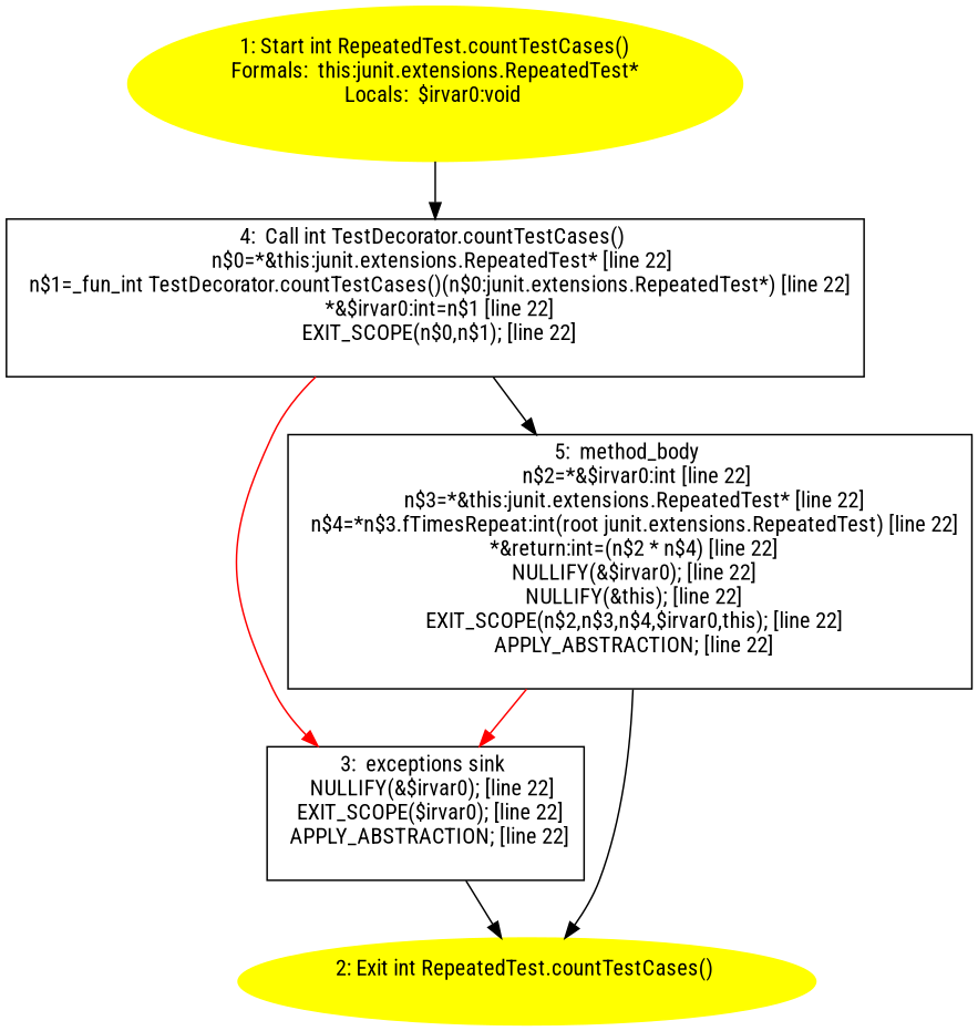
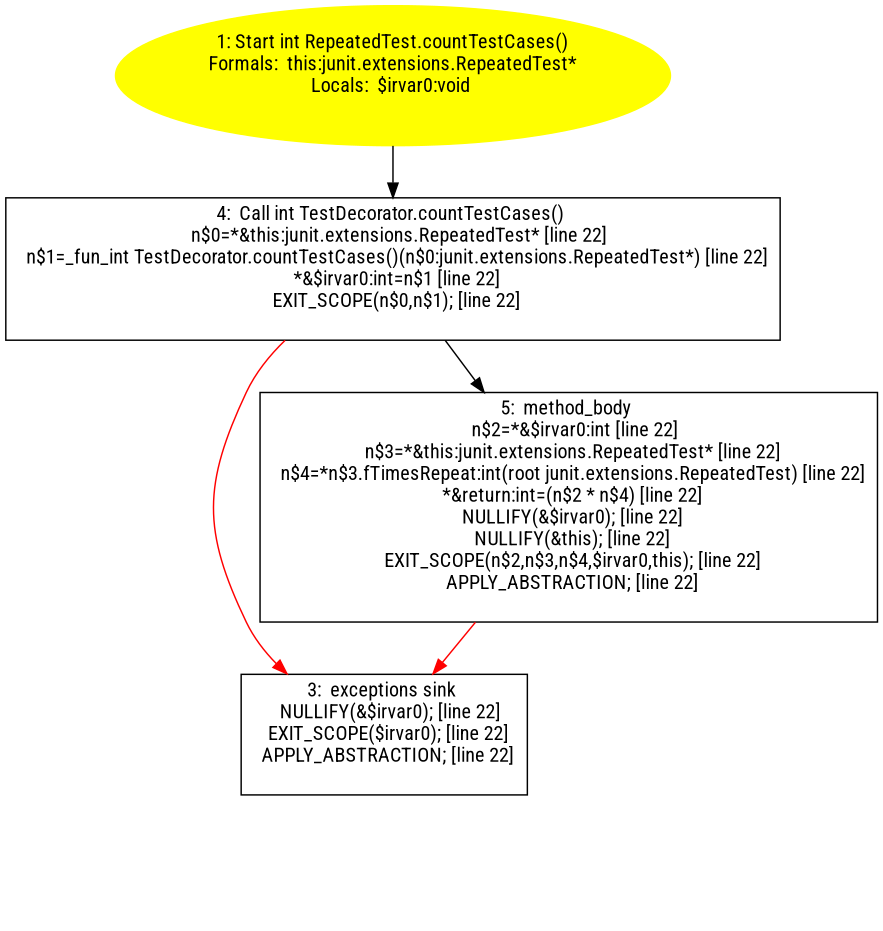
  digraph {
    fontname="Roboto Condensed"
    node [fontname="Roboto Condensed" shape=box]
    edge [fontname="Roboto Condensed"]
    n1 [color=yellow label="1: Start int RepeatedTest.countTestCases()\nFormals:  this:junit.extensions.RepeatedTest*\nLocals:  $irvar0:void \n  " style=filled shape=""]
    n2 [label="4:  Call int TestDecorator.countTestCases() \n   n$0=*&this:junit.extensions.RepeatedTest* [line 22]\n  n$1=_fun_int TestDecorator.countTestCases()(n$0:junit.extensions.RepeatedTest*) [line 22]\n  *&$irvar0:int=n$1 [line 22]\n  EXIT_SCOPE(n$0,n$1); [line 22]\n "]
    n3 [label="3:  exceptions sink \n   NULLIFY(&$irvar0); [line 22]\n  EXIT_SCOPE($irvar0); [line 22]\n  APPLY_ABSTRACTION; [line 22]\n "]
    n4 [label="5:  method_body \n   n$2=*&$irvar0:int [line 22]\n  n$3=*&this:junit.extensions.RepeatedTest* [line 22]\n  n$4=*n$3.fTimesRepeat:int(root junit.extensions.RepeatedTest) [line 22]\n  *&return:int=(n$2 * n$4) [line 22]\n  NULLIFY(&$irvar0); [line 22]\n  NULLIFY(&this); [line 22]\n  EXIT_SCOPE(n$2,n$3,n$4,$irvar0,this); [line 22]\n  APPLY_ABSTRACTION; [line 22]\n "]
-   n5 [color=yellow label="2: Exit int RepeatedTest.countTestCases() \n  " style=filled shape=""]
    n1 -> n2
    n2 -> n3 [color=red]
    n2 -> n4
-   n3 -> n5
    n4 -> n3 [color=red]
-   n4 -> n5
  }
